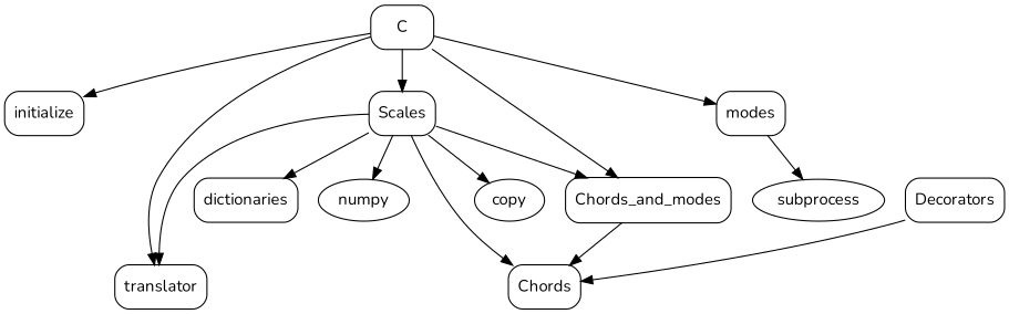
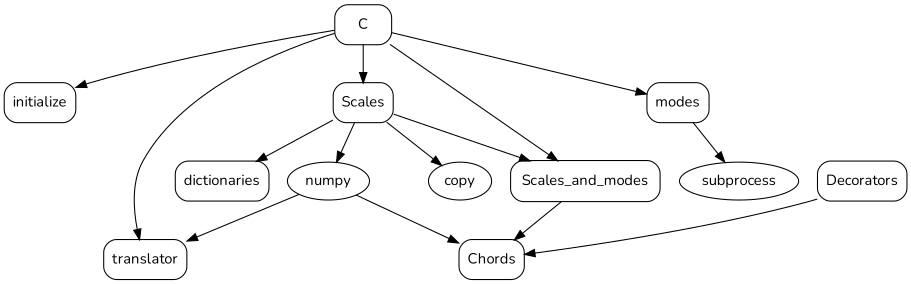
  digraph {
    fontname=Nunito
    grap_name="TOP-DOWN design"
    node [fontname=Nunito shape=Mrecord]
    edge [fontname=Nunito]
    C [height=0.51389 width=0.75]
    initialize [height=0.51389 width=0.83333]
    translator [height=0.51389 width=0.94444]
    n4 [height=0.51389 label=Scales width=0.75]
    n5 [height=0.51389 label=modes width=0.76389]
-   Scales_and_modes [height=0.51389 width=1.7361 label=Chords_and_modes]
+   Scales_and_modes [height=0.51389 width=1.7361]
    dictionaries [height=0.51389 width=1.1111]
    Chords [height=0.51389 width=0.81944]
    numpy [height=0.5 width=0.99297 shape=""]
    copy [height=0.5 width=0.81243 shape=""]
    subprocess [height=0.5 width=1.4624 shape=""]
    Decorators [height=0.51389 width=1.0972]
    C -> initialize
    C -> translator
    C -> n4
    C -> n5
    C -> Scales_and_modes
-   n4 -> translator
+   numpy -> translator
    n4 -> Scales_and_modes
    n4 -> dictionaries
-   n4 -> Chords
+   numpy -> Chords
    n4 -> numpy
    n4 -> copy
    n5 -> subprocess
    Scales_and_modes -> Chords
    Decorators -> Chords
  }
